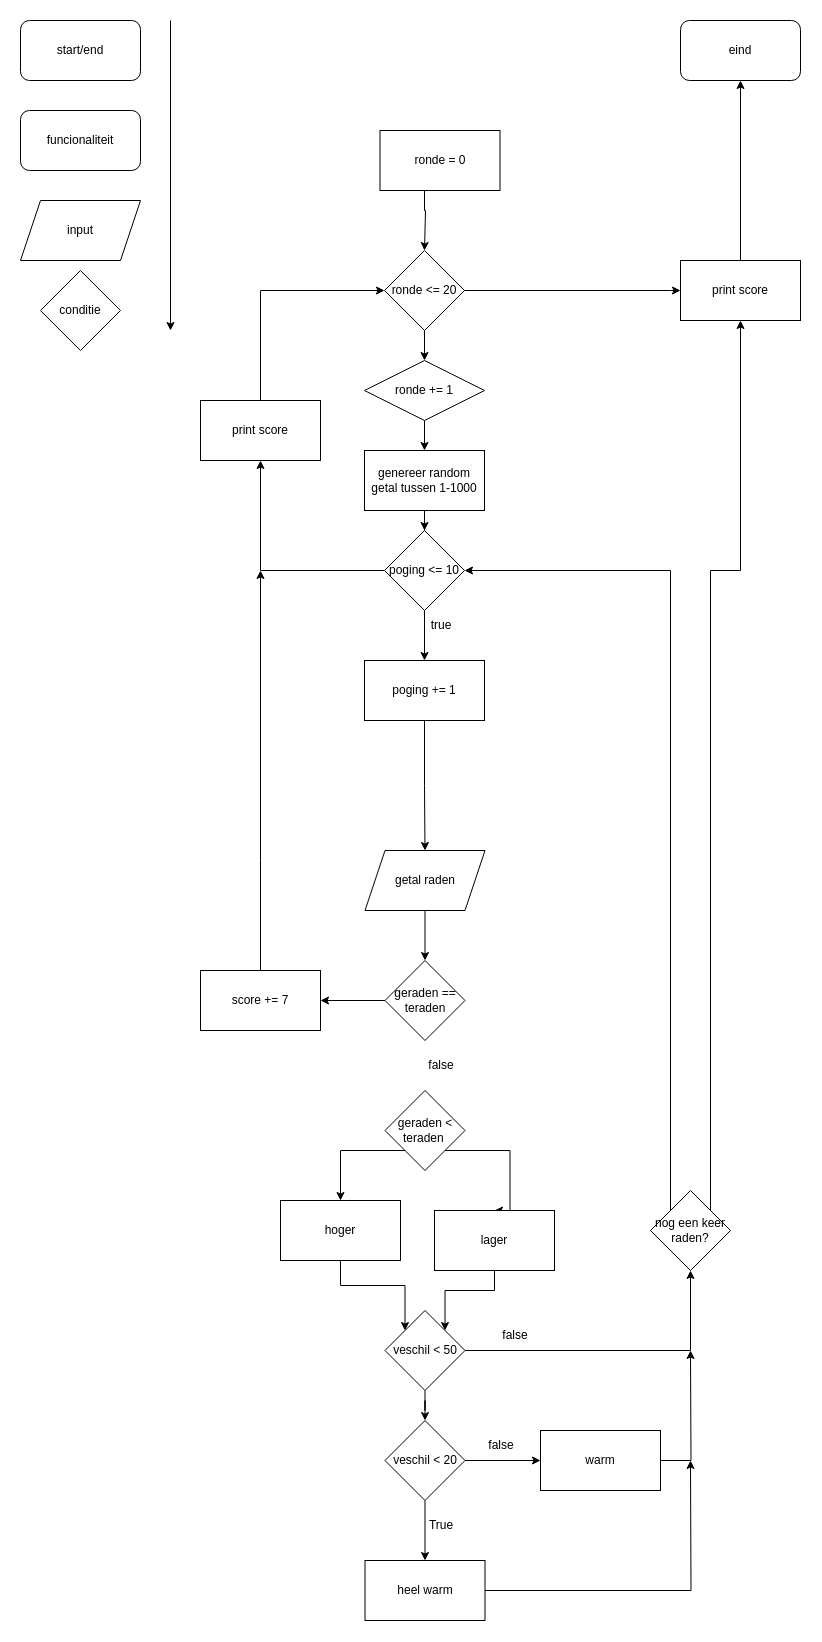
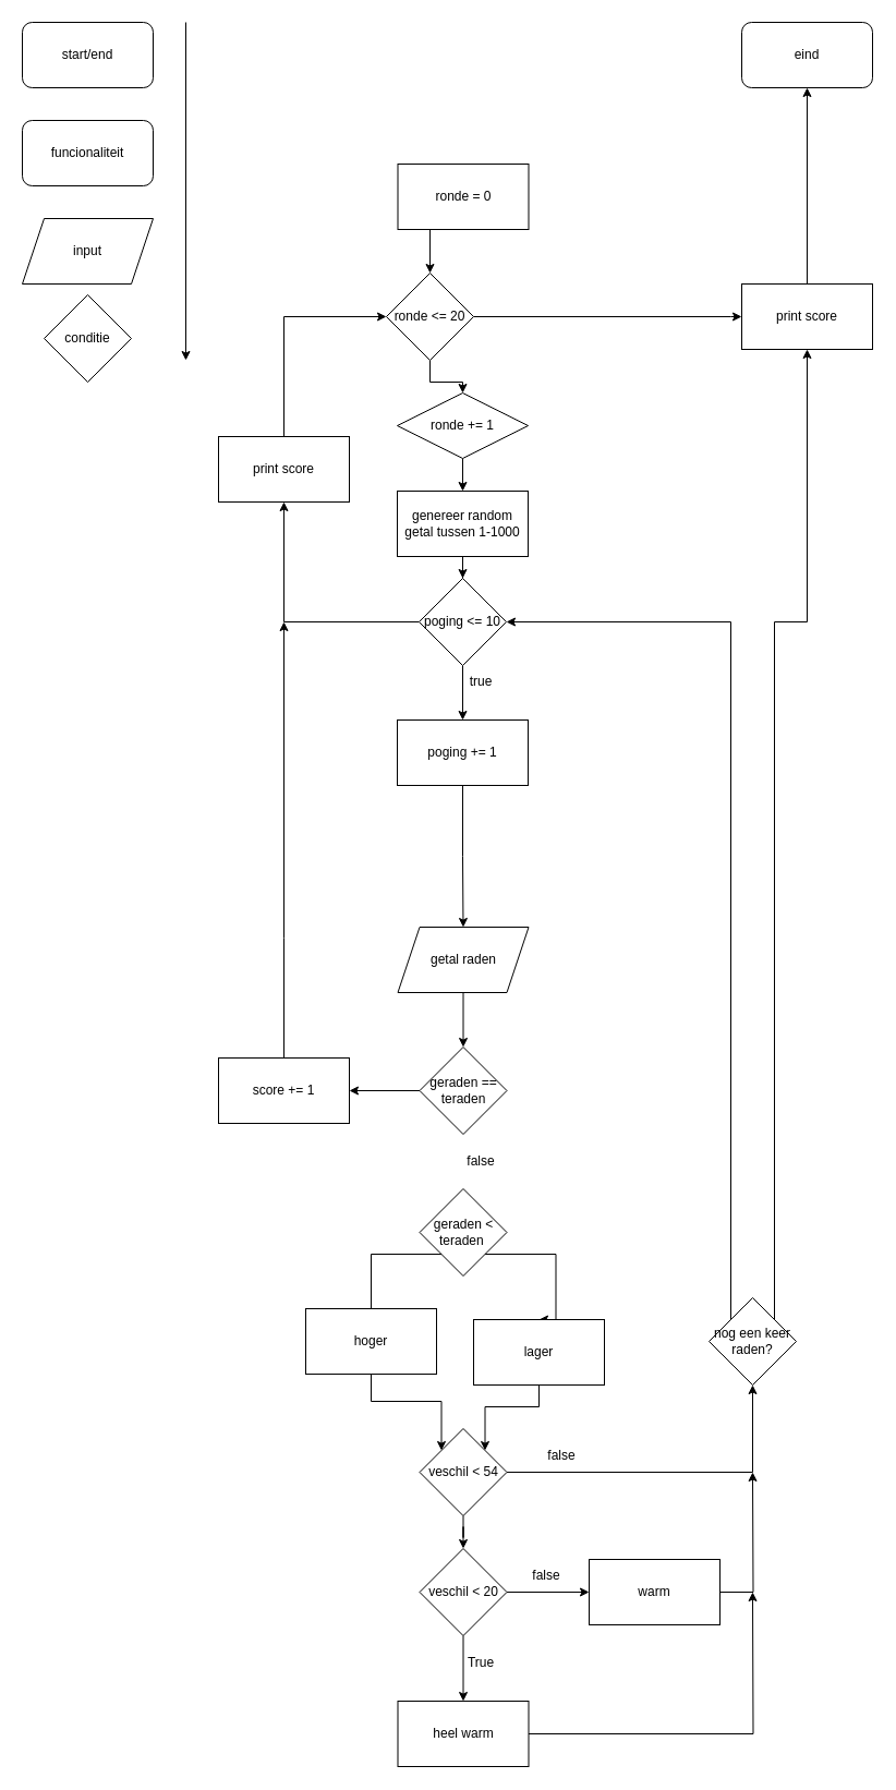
  <mxCell id="0" />
  <mxCell id="1" parent="0" />
  <mxCell id="2" value="start/end" style="rounded=1;whiteSpace=wrap;html=1;" vertex="1" parent="1"><mxGeometry x="20" y="20" width="120" height="60" as="geometry" /></mxCell>
  <mxCell id="3" value="funcionaliteit" style="whiteSpace=wrap;html=1;rounded=1;" vertex="1" parent="1"><mxGeometry x="20" y="110" width="120" height="60" as="geometry" /></mxCell>
  <mxCell id="4" value="conditie" style="rhombus;whiteSpace=wrap;html=1;" vertex="1" parent="1"><mxGeometry x="40" y="270" width="80" height="80" as="geometry" /></mxCell>
  <mxCell id="5" value="" style="endArrow=classic;html=1;rounded=0;" edge="1" parent="1"><mxGeometry width="50" height="50" relative="1" as="geometry"><mxPoint x="170" y="20" as="sourcePoint" /><mxPoint x="170" y="330" as="targetPoint" /></mxGeometry></mxCell>
  <mxCell id="6" value="input" style="shape=parallelogram;perimeter=parallelogramPerimeter;whiteSpace=wrap;html=1;fixedSize=1;" vertex="1" parent="1"><mxGeometry x="20" y="200" width="120" height="60" as="geometry" /></mxCell>
  <mxCell id="7" style="edgeStyle=orthogonalEdgeStyle;rounded=0;orthogonalLoop=1;jettySize=auto;html=1;entryX=0.5;entryY=0;entryDx=0;entryDy=0;" edge="1" parent="1" source="34" target="15"><mxGeometry relative="1" as="geometry"><mxPoint x="460" y="230" as="targetPoint" /><Array as="points"><mxPoint x="424" y="210" /><mxPoint x="425" y="210" /></Array></mxGeometry></mxCell>
  <mxCell id="8" value="" style="edgeStyle=orthogonalEdgeStyle;rounded=0;orthogonalLoop=1;jettySize=auto;html=1;" edge="1" parent="1" source="9" target="21"><mxGeometry relative="1" as="geometry" /></mxCell>
  <mxCell id="9" value="getal raden" style="shape=parallelogram;perimeter=parallelogramPerimeter;whiteSpace=wrap;html=1;fixedSize=1;" vertex="1" parent="1"><mxGeometry x="364.5" y="850" width="120" height="60" as="geometry" /></mxCell>
- <mxCell id="10" style="edgeStyle=orthogonalEdgeStyle;rounded=0;orthogonalLoop=1;jettySize=auto;html=1;exitX=0;exitY=1;exitDx=0;exitDy=0;entryX=0.5;entryY=0;entryDx=0;entryDy=0;" edge="1" parent="1" source="12" target="17"><mxGeometry relative="1" as="geometry"><mxPoint x="359.5" y="1210" as="targetPoint" /><Array as="points"><mxPoint x="339.5" y="1150" /></Array></mxGeometry></mxCell>
+ <mxCell id="10" style="edgeStyle=orthogonalEdgeStyle;rounded=0;orthogonalLoop=1;jettySize=auto;html=1;exitX=0;exitY=1;exitDx=0;exitDy=0;entryX=0.5;entryY=0;entryDx=0;entryDy=0;endArrow=none;" edge="1" parent="1" source="12" target="17"><mxGeometry relative="1" as="geometry"><mxPoint x="359.5" y="1210" as="targetPoint" /><Array as="points"><mxPoint x="339.5" y="1150" /></Array></mxGeometry></mxCell>
  <mxCell id="11" style="edgeStyle=orthogonalEdgeStyle;rounded=0;orthogonalLoop=1;jettySize=auto;html=1;entryX=0.5;entryY=0;entryDx=0;entryDy=0;" edge="1" parent="1" source="12" target="19"><mxGeometry relative="1" as="geometry"><Array as="points"><mxPoint x="509.5" y="1150" /></Array></mxGeometry></mxCell>
  <mxCell id="12" value="geraden &amp;lt; teraden&amp;nbsp;" style="rhombus;whiteSpace=wrap;html=1;" vertex="1" parent="1"><mxGeometry x="384.5" y="1090" width="80" height="80" as="geometry" /></mxCell>
  <mxCell id="13" style="edgeStyle=orthogonalEdgeStyle;rounded=0;orthogonalLoop=1;jettySize=auto;html=1;entryX=0.5;entryY=0;entryDx=0;entryDy=0;" edge="1" parent="1" source="15" target="36"><mxGeometry relative="1" as="geometry" /></mxCell>
  <mxCell id="14" style="edgeStyle=orthogonalEdgeStyle;rounded=0;orthogonalLoop=1;jettySize=auto;html=1;entryX=0;entryY=0.5;entryDx=0;entryDy=0;" edge="1" parent="1" source="15" target="55"><mxGeometry relative="1" as="geometry"><mxPoint x="710" y="420" as="targetPoint" /><Array as="points"><mxPoint x="670" y="290" /><mxPoint x="670" y="290" /></Array></mxGeometry></mxCell>
- <mxCell id="15" value="ronde &amp;lt;= 20" style="rhombus;whiteSpace=wrap;html=1;" vertex="1" parent="1"><mxGeometry x="384" y="250" width="80" height="80" as="geometry" /></mxCell>
+ <mxCell id="15" value="ronde &amp;lt;= 20" style="rhombus;whiteSpace=wrap;html=1;" vertex="1" parent="1"><mxGeometry x="354" y="250" width="80" height="80" as="geometry" /></mxCell>
  <mxCell id="16" style="edgeStyle=orthogonalEdgeStyle;rounded=0;orthogonalLoop=1;jettySize=auto;html=1;entryX=0;entryY=0;entryDx=0;entryDy=0;" edge="1" parent="1" source="17" target="24"><mxGeometry relative="1" as="geometry" /></mxCell>
  <mxCell id="17" value="hoger" style="rounded=0;whiteSpace=wrap;html=1;" vertex="1" parent="1"><mxGeometry x="280" y="1200" width="120" height="60" as="geometry" /></mxCell>
  <mxCell id="18" style="edgeStyle=orthogonalEdgeStyle;rounded=0;orthogonalLoop=1;jettySize=auto;html=1;entryX=1;entryY=0;entryDx=0;entryDy=0;" edge="1" parent="1" source="19" target="24"><mxGeometry relative="1" as="geometry" /></mxCell>
  <mxCell id="19" value="lager" style="rounded=0;whiteSpace=wrap;html=1;" vertex="1" parent="1"><mxGeometry x="434" y="1210" width="120" height="60" as="geometry" /></mxCell>
  <mxCell id="20" value="" style="edgeStyle=orthogonalEdgeStyle;rounded=0;orthogonalLoop=1;jettySize=auto;html=1;" edge="1" parent="1" source="21" target="50"><mxGeometry relative="1" as="geometry" /></mxCell>
  <mxCell id="21" value="geraden == teraden" style="rhombus;whiteSpace=wrap;html=1;" vertex="1" parent="1"><mxGeometry x="384.5" y="960" width="80" height="80" as="geometry" /></mxCell>
  <mxCell id="22" value="false" style="text;strokeColor=none;align=center;fillColor=none;html=1;verticalAlign=middle;whiteSpace=wrap;rounded=0;" vertex="1" parent="1"><mxGeometry x="410.5" y="1050" width="60" height="30" as="geometry" /></mxCell>
  <mxCell id="23" value="" style="edgeStyle=orthogonalEdgeStyle;rounded=0;orthogonalLoop=1;jettySize=auto;html=1;" edge="1" parent="1" source="24" target="27"><mxGeometry relative="1" as="geometry" /></mxCell>
- <mxCell id="24" value="veschil &amp;lt; 50" style="rhombus;whiteSpace=wrap;html=1;" vertex="1" parent="1"><mxGeometry x="384.5" y="1310" width="80" height="80" as="geometry" /></mxCell>
+ <mxCell id="24" value="veschil &amp;lt; 54" style="rhombus;whiteSpace=wrap;html=1;" vertex="1" parent="1"><mxGeometry x="384.5" y="1310" width="80" height="80" as="geometry" /></mxCell>
  <mxCell id="25" value="" style="edgeStyle=orthogonalEdgeStyle;rounded=0;orthogonalLoop=1;jettySize=auto;html=1;" edge="1" parent="1" source="27" target="29"><mxGeometry relative="1" as="geometry" /></mxCell>
  <mxCell id="26" value="" style="edgeStyle=orthogonalEdgeStyle;rounded=0;orthogonalLoop=1;jettySize=auto;html=1;" edge="1" parent="1" source="27" target="31"><mxGeometry relative="1" as="geometry" /></mxCell>
  <mxCell id="27" value="veschil &amp;lt; 20" style="rhombus;whiteSpace=wrap;html=1;" vertex="1" parent="1"><mxGeometry x="384.5" y="1420" width="80" height="80" as="geometry" /></mxCell>
  <mxCell id="28" style="edgeStyle=orthogonalEdgeStyle;rounded=0;orthogonalLoop=1;jettySize=auto;html=1;" edge="1" parent="1" source="29"><mxGeometry relative="1" as="geometry"><mxPoint x="690" y="1350" as="targetPoint" /></mxGeometry></mxCell>
  <mxCell id="29" value="warm" style="rounded=0;whiteSpace=wrap;html=1;" vertex="1" parent="1"><mxGeometry x="540" y="1430" width="120" height="60" as="geometry" /></mxCell>
  <mxCell id="30" style="edgeStyle=orthogonalEdgeStyle;rounded=0;orthogonalLoop=1;jettySize=auto;html=1;" edge="1" parent="1" source="31"><mxGeometry relative="1" as="geometry"><mxPoint x="690" y="1460" as="targetPoint" /></mxGeometry></mxCell>
  <mxCell id="31" value="heel warm" style="rounded=0;whiteSpace=wrap;html=1;" vertex="1" parent="1"><mxGeometry x="364.5" y="1560" width="120" height="60" as="geometry" /></mxCell>
  <mxCell id="32" value="True" style="text;strokeColor=none;align=center;fillColor=none;html=1;verticalAlign=middle;whiteSpace=wrap;rounded=0;" vertex="1" parent="1"><mxGeometry x="410.5" y="1510" width="60" height="30" as="geometry" /></mxCell>
  <mxCell id="33" value="false" style="text;strokeColor=none;align=center;fillColor=none;html=1;verticalAlign=middle;whiteSpace=wrap;rounded=0;" vertex="1" parent="1"><mxGeometry x="470.5" y="1430" width="60" height="30" as="geometry" /></mxCell>
- <mxCell id="34" value="ronde = 0" style="rounded=0;whiteSpace=wrap;html=1;" vertex="1" parent="1"><mxGeometry x="379.5" y="130" width="120" height="60" as="geometry" /></mxCell>
+ <mxCell id="34" value="ronde = 0" style="rounded=0;whiteSpace=wrap;html=1;" vertex="1" parent="1"><mxGeometry x="364.5" y="150" width="120" height="60" as="geometry" /></mxCell>
  <mxCell id="35" value="" style="edgeStyle=orthogonalEdgeStyle;rounded=0;orthogonalLoop=1;jettySize=auto;html=1;" edge="1" parent="1" source="36" target="48"><mxGeometry relative="1" as="geometry" /></mxCell>
  <mxCell id="36" value="ronde += 1" style="rhombus;whiteSpace=wrap;html=1;" vertex="1" parent="1"><mxGeometry x="364" y="360" width="120" height="60" as="geometry" /></mxCell>
  <mxCell id="37" style="edgeStyle=orthogonalEdgeStyle;rounded=0;orthogonalLoop=1;jettySize=auto;html=1;entryX=0.5;entryY=0;entryDx=0;entryDy=0;" edge="1" parent="1" source="39" target="41"><mxGeometry relative="1" as="geometry" /></mxCell>
  <mxCell id="38" style="edgeStyle=orthogonalEdgeStyle;rounded=0;orthogonalLoop=1;jettySize=auto;html=1;entryX=0.5;entryY=1;entryDx=0;entryDy=0;" edge="1" parent="1" source="39" target="52"><mxGeometry relative="1" as="geometry" /></mxCell>
  <mxCell id="39" value="poging &amp;lt;= 10" style="rhombus;whiteSpace=wrap;html=1;" vertex="1" parent="1"><mxGeometry x="384" y="530" width="80" height="80" as="geometry" /></mxCell>
  <mxCell id="40" style="edgeStyle=orthogonalEdgeStyle;rounded=0;orthogonalLoop=1;jettySize=auto;html=1;entryX=0.5;entryY=0;entryDx=0;entryDy=0;" edge="1" parent="1" source="41" target="9"><mxGeometry relative="1" as="geometry" /></mxCell>
  <mxCell id="41" value="poging += 1" style="rounded=0;whiteSpace=wrap;html=1;" vertex="1" parent="1"><mxGeometry x="364" y="660" width="120" height="60" as="geometry" /></mxCell>
  <mxCell id="42" style="edgeStyle=orthogonalEdgeStyle;rounded=0;orthogonalLoop=1;jettySize=auto;html=1;entryX=1;entryY=0.5;entryDx=0;entryDy=0;" edge="1" parent="1" source="44" target="39"><mxGeometry relative="1" as="geometry"><mxPoint x="690" y="590" as="targetPoint" /><Array as="points"><mxPoint x="670" y="570" /></Array></mxGeometry></mxCell>
  <mxCell id="43" style="edgeStyle=orthogonalEdgeStyle;rounded=0;orthogonalLoop=1;jettySize=auto;html=1;entryX=0.5;entryY=1;entryDx=0;entryDy=0;" edge="1" parent="1" source="44" target="55"><mxGeometry relative="1" as="geometry"><mxPoint x="700" y="890" as="targetPoint" /><Array as="points"><mxPoint x="710" y="570" /><mxPoint x="740" y="570" /></Array></mxGeometry></mxCell>
  <mxCell id="44" value="nog een keer raden?" style="rhombus;whiteSpace=wrap;html=1;" vertex="1" parent="1"><mxGeometry x="650" y="1190" width="80" height="80" as="geometry" /></mxCell>
  <mxCell id="45" value="false" style="text;strokeColor=none;align=center;fillColor=none;html=1;verticalAlign=middle;whiteSpace=wrap;rounded=0;" vertex="1" parent="1"><mxGeometry x="484.5" y="1320" width="60" height="30" as="geometry" /></mxCell>
  <mxCell id="46" value="" style="edgeStyle=orthogonalEdgeStyle;rounded=0;orthogonalLoop=1;jettySize=auto;html=1;entryX=0.5;entryY=1;entryDx=0;entryDy=0;" edge="1" parent="1" source="24" target="44"><mxGeometry relative="1" as="geometry"><mxPoint x="690" y="920" as="targetPoint" /><mxPoint x="465" y="1350" as="sourcePoint" /><Array as="points"><mxPoint x="690" y="1350" /></Array></mxGeometry></mxCell>
  <mxCell id="47" value="" style="edgeStyle=orthogonalEdgeStyle;rounded=0;orthogonalLoop=1;jettySize=auto;html=1;" edge="1" parent="1" source="48" target="39"><mxGeometry relative="1" as="geometry" /></mxCell>
  <mxCell id="48" value="genereer random getal tussen 1-1000" style="rounded=0;whiteSpace=wrap;html=1;" vertex="1" parent="1"><mxGeometry x="364" y="450" width="120" height="60" as="geometry" /></mxCell>
  <mxCell id="49" style="edgeStyle=orthogonalEdgeStyle;rounded=0;orthogonalLoop=1;jettySize=auto;html=1;" edge="1" parent="1" source="50"><mxGeometry relative="1" as="geometry"><mxPoint x="260" y="570" as="targetPoint" /><Array as="points"><mxPoint x="260" y="860" /><mxPoint x="260" y="860" /></Array></mxGeometry></mxCell>
- <mxCell id="50" value="score += 7" style="rounded=0;whiteSpace=wrap;html=1;" vertex="1" parent="1"><mxGeometry x="200" y="970" width="120" height="60" as="geometry" /></mxCell>
+ <mxCell id="50" value="score += 1" style="rounded=0;whiteSpace=wrap;html=1;" vertex="1" parent="1"><mxGeometry x="200" y="970" width="120" height="60" as="geometry" /></mxCell>
  <mxCell id="51" style="edgeStyle=orthogonalEdgeStyle;rounded=0;orthogonalLoop=1;jettySize=auto;html=1;entryX=0;entryY=0.5;entryDx=0;entryDy=0;" edge="1" parent="1" source="52" target="15"><mxGeometry relative="1" as="geometry"><Array as="points"><mxPoint x="260" y="290" /></Array></mxGeometry></mxCell>
  <mxCell id="52" value="print score" style="rounded=0;whiteSpace=wrap;html=1;" vertex="1" parent="1"><mxGeometry x="200" y="400" width="120" height="60" as="geometry" /></mxCell>
  <mxCell id="53" value="true" style="text;strokeColor=none;align=center;fillColor=none;html=1;verticalAlign=middle;whiteSpace=wrap;rounded=0;" vertex="1" parent="1"><mxGeometry x="410.5" y="610" width="60" height="30" as="geometry" /></mxCell>
  <mxCell id="54" style="edgeStyle=orthogonalEdgeStyle;rounded=0;orthogonalLoop=1;jettySize=auto;html=1;entryX=0.5;entryY=1;entryDx=0;entryDy=0;" edge="1" parent="1" source="55" target="56"><mxGeometry relative="1" as="geometry" /></mxCell>
  <mxCell id="55" value="print score" style="rounded=0;whiteSpace=wrap;html=1;" vertex="1" parent="1"><mxGeometry x="680" y="260" width="120" height="60" as="geometry" /></mxCell>
  <mxCell id="56" value="eind" style="rounded=1;whiteSpace=wrap;html=1;" vertex="1" parent="1"><mxGeometry x="680" y="20" width="120" height="60" as="geometry" /></mxCell>
